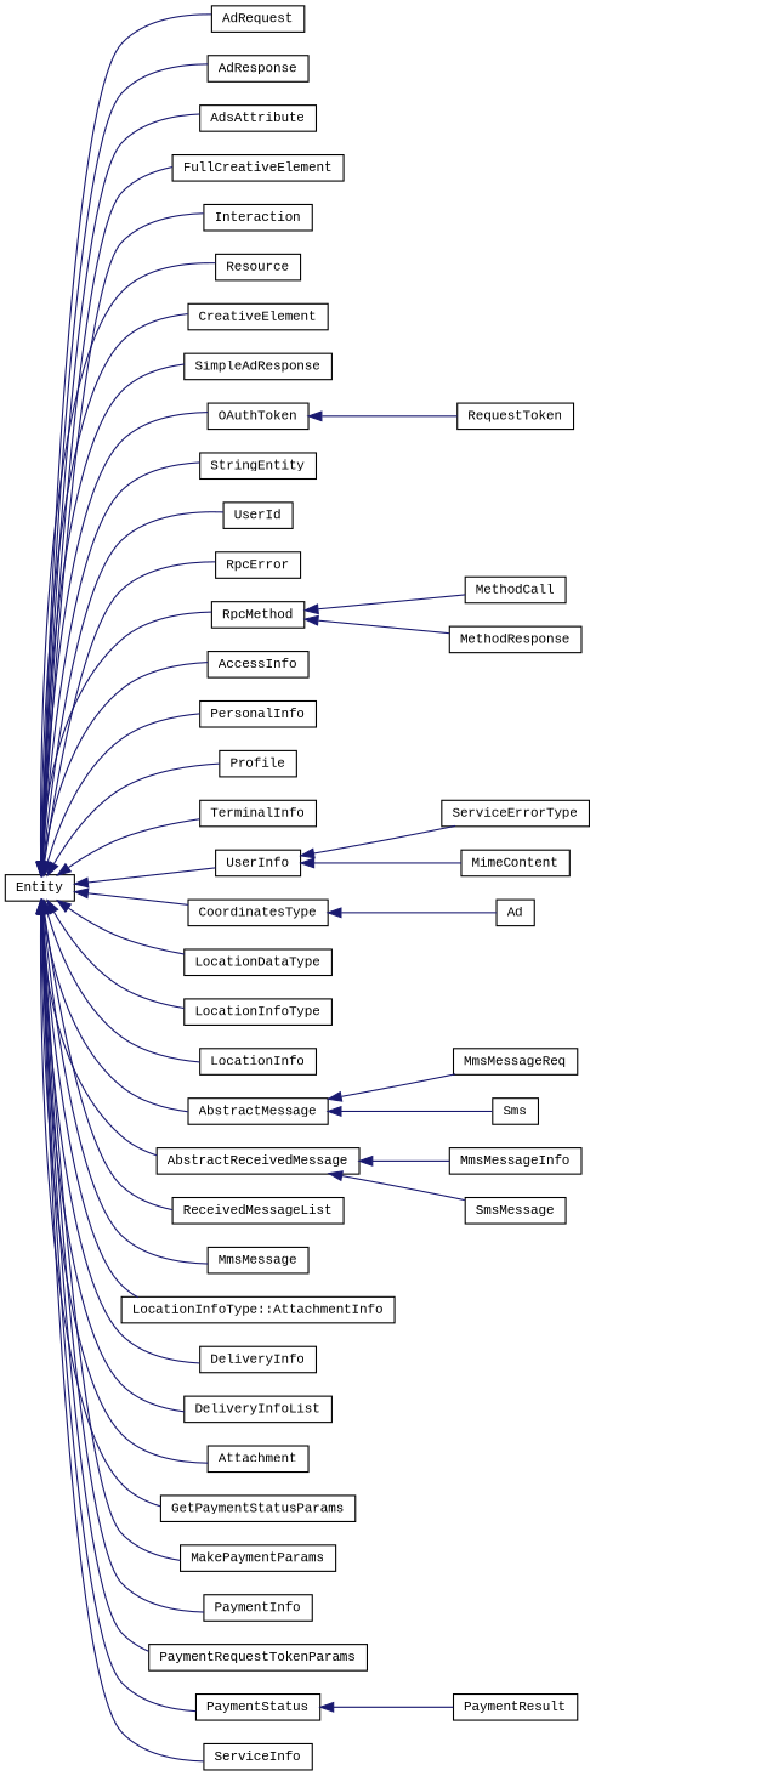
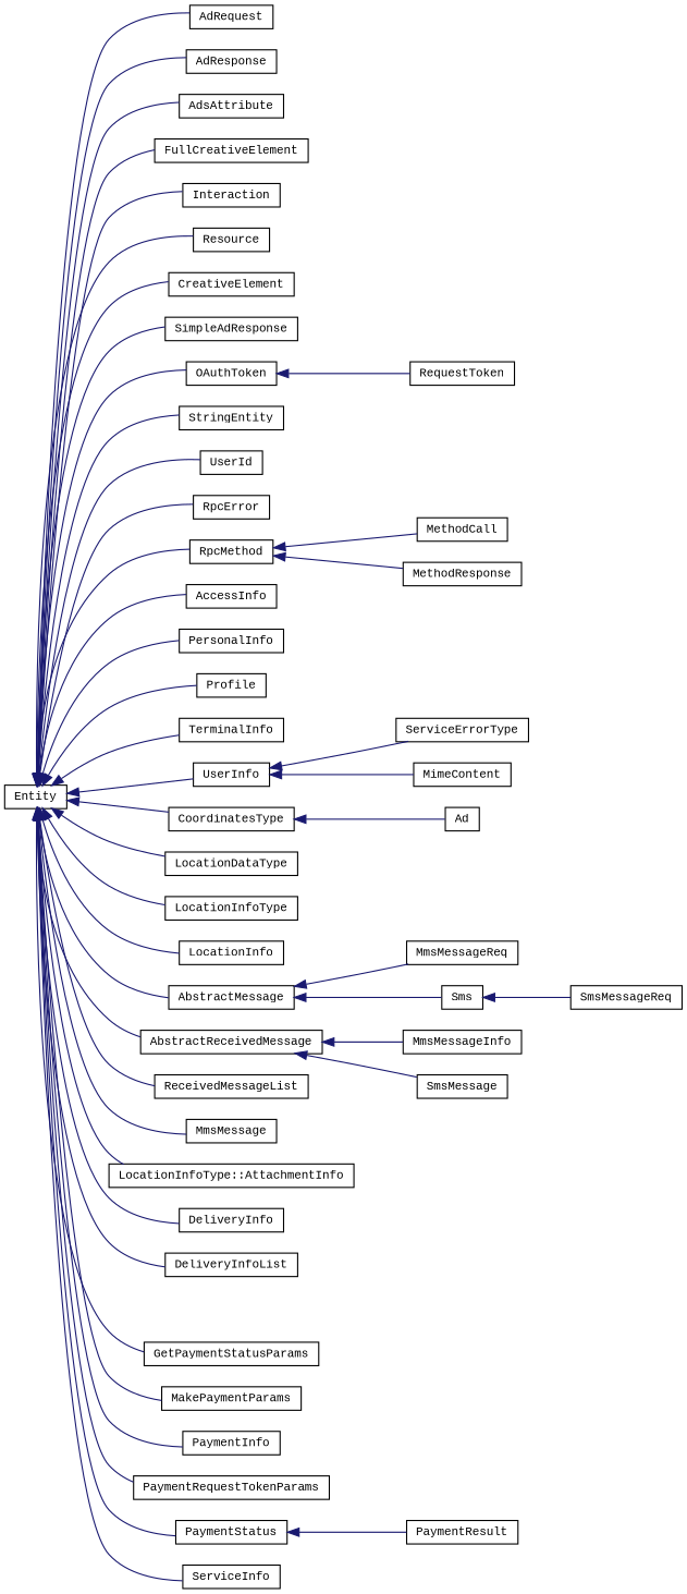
  digraph {
    fontname="Liberation Mono"
    rankdir=LR
    node [color=black fontname="Liberation Mono" fontsize=10 shape=record]
    edge [color=midnightblue dir=back fontname="Liberation Mono" fontsize=10 labelfontname="FreeSans.ttf" labelfontsize=10 style=solid]
    n1 [height=0.2 label=Entity width=0.4]
    n2 [height=0.2 label=AdRequest width=0.4]
    n3 [height=0.2 label=AdResponse width=0.4]
    n4 [height=0.2 label=AdsAttribute width=0.4]
    n5 [height=0.2 label=FullCreativeElement width=0.4]
    n6 [height=0.2 label=Interaction width=0.4]
    n7 [height=0.2 label=Resource width=0.4]
    n8 [height=0.2 label=CreativeElement width=0.4]
    n9 [height=0.2 label=SimpleAdResponse width=0.4]
    n10 [height=0.2 label=OAuthToken width=0.4]
    n11 [height=0.2 label=StringEntity width=0.4]
    n12 [height=0.2 label=UserId width=0.4]
    n13 [height=0.2 label=RpcError width=0.4]
    n14 [height=0.2 label=RpcMethod width=0.4]
    n15 [height=0.2 label=AccessInfo width=0.4]
    n16 [height=0.2 label=PersonalInfo width=0.4]
    n17 [height=0.2 label=Profile width=0.4]
    n18 [height=0.2 label=TerminalInfo width=0.4]
    n19 [height=0.2 label=UserInfo width=0.4]
    n20 [height=0.2 label=CoordinatesType width=0.4]
    n21 [height=0.2 label=LocationDataType width=0.4]
    n22 [height=0.2 label=LocationInfoType width=0.4]
    n23 [height=0.2 label=LocationInfo width=0.4]
    n24 [height=0.2 label=AbstractMessage width=0.4]
    n25 [height=0.2 label=AbstractReceivedMessage width=0.4]
    n26 [height=0.2 label=ReceivedMessageList width=0.4]
    n27 [height=0.2 label=MmsMessage width=0.4]
    n28 [height=0.2 label="LocationInfoType::AttachmentInfo" width=0.4]
    n29 [height=0.2 label=DeliveryInfo width=0.4]
    n30 [height=0.2 label=DeliveryInfoList width=0.4]
-   n31 [height=0.2 label=Attachment width=0.4]
    n32 [height=0.2 label=GetPaymentStatusParams width=0.4]
    n33 [height=0.2 label=MakePaymentParams width=0.4]
    n34 [height=0.2 label=PaymentInfo width=0.4]
    n35 [height=0.2 label=PaymentRequestTokenParams width=0.4]
    n36 [height=0.2 label=PaymentStatus width=0.4]
    n37 [height=0.2 label=ServiceInfo width=0.4]
    n38 [height=0.2 label=Ad width=0.4]
    n39 [height=0.2 label=RequestToken width=0.4]
    n40 [height=0.2 label=MethodCall width=0.4]
    n41 [height=0.2 label=MethodResponse width=0.4]
    n42 [height=0.2 label=ServiceErrorType width=0.4]
    n43 [height=0.2 label=MimeContent width=0.4]
    n44 [height=0.2 label=MmsMessageReq width=0.4]
    n45 [height=0.2 label=Sms width=0.4]
    n46 [height=0.2 label=MmsMessageInfo width=0.4]
    n47 [height=0.2 label=SmsMessage width=0.4]
    n48 [height=0.2 label=PaymentResult width=0.4]
+   n49 [height=0.2 label=SmsMessageReq width=0.4]
    n1 -> n2
    n1 -> n3
    n1 -> n4
    n1 -> n5
    n1 -> n6
    n1 -> n7
    n1 -> n8
    n1 -> n9
    n1 -> n10
    n1 -> n11
    n1 -> n12
    n1 -> n13
    n1 -> n14
    n1 -> n15
    n1 -> n16
    n1 -> n17
    n1 -> n18
    n1 -> n19
    n1 -> n20
    n1 -> n21
    n1 -> n22
    n1 -> n23
    n1 -> n24
    n1 -> n25
    n1 -> n26
    n1 -> n27
    n1 -> n28
    n1 -> n29
    n1 -> n30
-   n1 -> n31
    n1 -> n32
    n1 -> n33
    n1 -> n34
    n1 -> n35
    n1 -> n36
    n1 -> n37
    n10 -> n39
    n14 -> n40
    n14 -> n41
    n19 -> n42
    n19 -> n43
    n20 -> n38
    n24 -> n44
    n24 -> n45
    n25 -> n46
    n25 -> n47
    n36 -> n48
+   n45 -> n49
  }
